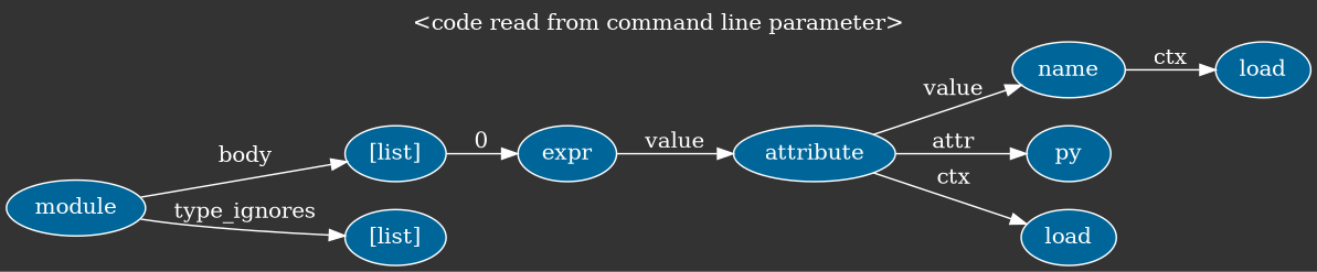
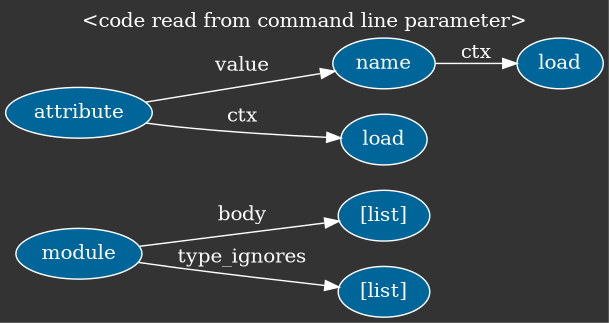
  digraph {
    bgcolor="#333333"
    fontcolor=white
    label="\<code read from command line parameter\>"
    labelloc=t
    rankdir=LR
    node [color=white fillcolor="#006699" fontcolor=white style=filled]
    edge [color=white fontcolor=white]
    n1 [label=module]
    n2 [label="[list]"]
    n3 [label="[list]"]
-   n4 [label=expr]
    n5 [label=attribute]
    n6 [label=name]
-   n7 [label=py]
    n8 [label=load]
    n9 [label=load]
    n1 -> n2 [label=body]
    n1 -> n3 [label=type_ignores]
-   n2 -> n4 [label=0]
-   n4 -> n5 [label=value]
    n5 -> n6 [label=value]
-   n5 -> n7 [label=attr]
    n5 -> n8 [label=ctx]
    n6 -> n9 [label=ctx]
  }
